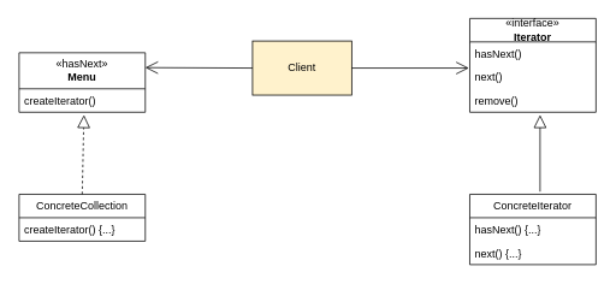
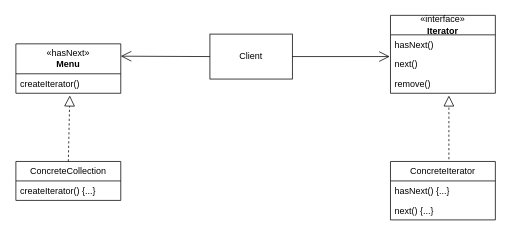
  <mxCell id="0" />
  <mxCell id="1" parent="0" />
  <mxCell id="2" value="«hasNext»&lt;br&gt;&lt;b&gt;Menu&lt;/b&gt;" style="swimlane;fontStyle=0;childLayout=stackLayout;horizontal=1;startSize=40;fillColor=none;horizontalStack=0;resizeParent=1;resizeParentMax=0;resizeLast=0;collapsible=1;marginBottom=0;whiteSpace=wrap;html=1;" vertex="1" parent="1"><mxGeometry x="20" y="58" width="140" height="66" as="geometry" /></mxCell>
  <mxCell id="3" value="createIterator()" style="text;strokeColor=none;fillColor=none;align=left;verticalAlign=top;spacingLeft=4;spacingRight=4;overflow=hidden;rotatable=0;points=[[0,0.5],[1,0.5]];portConstraint=eastwest;whiteSpace=wrap;html=1;" vertex="1" parent="2"><mxGeometry y="40" width="140" height="26" as="geometry" /></mxCell>
  <mxCell id="4" value="ConcreteCollection" style="swimlane;fontStyle=0;childLayout=stackLayout;horizontal=1;startSize=26;fillColor=none;horizontalStack=0;resizeParent=1;resizeParentMax=0;resizeLast=0;collapsible=1;marginBottom=0;whiteSpace=wrap;html=1;" vertex="1" parent="1"><mxGeometry x="20" y="215" width="140" height="52" as="geometry" /></mxCell>
  <mxCell id="5" value="createIterator() {...}" style="text;strokeColor=none;fillColor=none;align=left;verticalAlign=top;spacingLeft=4;spacingRight=4;overflow=hidden;rotatable=0;points=[[0,0.5],[1,0.5]];portConstraint=eastwest;whiteSpace=wrap;html=1;" vertex="1" parent="4"><mxGeometry y="26" width="140" height="26" as="geometry" /></mxCell>
  <mxCell id="6" value="" style="endArrow=block;dashed=1;endFill=0;endSize=12;html=1;rounded=0;exitX=0.5;exitY=0;exitDx=0;exitDy=0;entryX=0.514;entryY=1.115;entryDx=0;entryDy=0;entryPerimeter=0;" edge="1" parent="1" source="4" target="3"><mxGeometry width="160" relative="1" as="geometry"><mxPoint x="110" y="145" as="sourcePoint" /><mxPoint x="270" y="145" as="targetPoint" /></mxGeometry></mxCell>
- <mxCell id="7" value="Client" style="html=1;whiteSpace=wrap;fillColor=#fff2cc;" vertex="1" parent="1"><mxGeometry x="279" y="45" width="110" height="60" as="geometry" /></mxCell>
+ <mxCell id="7" value="Client" style="html=1;whiteSpace=wrap;" vertex="1" parent="1"><mxGeometry x="279" y="45" width="110" height="60" as="geometry" /></mxCell>
  <mxCell id="8" value="" style="endArrow=open;endFill=1;endSize=12;html=1;rounded=0;exitX=0;exitY=0.5;exitDx=0;exitDy=0;entryX=1;entryY=0.25;entryDx=0;entryDy=0;" edge="1" parent="1" source="7" target="2"><mxGeometry width="160" relative="1" as="geometry"><mxPoint x="220" y="175" as="sourcePoint" /><mxPoint x="380" y="175" as="targetPoint" /></mxGeometry></mxCell>
  <mxCell id="9" value="«interface»&lt;br&gt;&lt;b&gt;Iterator&lt;/b&gt;" style="swimlane;fontStyle=0;childLayout=stackLayout;horizontal=1;startSize=26;fillColor=none;horizontalStack=0;resizeParent=1;resizeParentMax=0;resizeLast=0;collapsible=1;marginBottom=0;whiteSpace=wrap;html=1;" vertex="1" parent="1"><mxGeometry x="520" y="20" width="140" height="104" as="geometry" /></mxCell>
  <mxCell id="10" value="hasNext()" style="text;strokeColor=none;fillColor=none;align=left;verticalAlign=top;spacingLeft=4;spacingRight=4;overflow=hidden;rotatable=0;points=[[0,0.5],[1,0.5]];portConstraint=eastwest;whiteSpace=wrap;html=1;" vertex="1" parent="9"><mxGeometry y="26" width="140" height="26" as="geometry" /></mxCell>
  <mxCell id="11" value="next()" style="text;strokeColor=none;fillColor=none;align=left;verticalAlign=top;spacingLeft=4;spacingRight=4;overflow=hidden;rotatable=0;points=[[0,0.5],[1,0.5]];portConstraint=eastwest;whiteSpace=wrap;html=1;" vertex="1" parent="9"><mxGeometry y="52" width="140" height="26" as="geometry" /></mxCell>
  <mxCell id="12" value="remove()" style="text;strokeColor=none;fillColor=none;align=left;verticalAlign=top;spacingLeft=4;spacingRight=4;overflow=hidden;rotatable=0;points=[[0,0.5],[1,0.5]];portConstraint=eastwest;whiteSpace=wrap;html=1;" vertex="1" parent="9"><mxGeometry y="78" width="140" height="26" as="geometry" /></mxCell>
  <mxCell id="13" value="" style="endArrow=open;endFill=1;endSize=12;html=1;rounded=0;exitX=1;exitY=0.5;exitDx=0;exitDy=0;entryX=-0.007;entryY=0.115;entryDx=0;entryDy=0;entryPerimeter=0;" edge="1" parent="1" source="7" target="11"><mxGeometry width="160" relative="1" as="geometry"><mxPoint x="289" y="85" as="sourcePoint" /><mxPoint x="170" y="82" as="targetPoint" /></mxGeometry></mxCell>
  <mxCell id="14" value="ConcreteIterator" style="swimlane;fontStyle=0;childLayout=stackLayout;horizontal=1;startSize=26;fillColor=none;horizontalStack=0;resizeParent=1;resizeParentMax=0;resizeLast=0;collapsible=1;marginBottom=0;whiteSpace=wrap;html=1;" vertex="1" parent="1"><mxGeometry x="520" y="215" width="140" height="78" as="geometry" /></mxCell>
  <mxCell id="15" value="hasNext() {...}" style="text;strokeColor=none;fillColor=none;align=left;verticalAlign=top;spacingLeft=4;spacingRight=4;overflow=hidden;rotatable=0;points=[[0,0.5],[1,0.5]];portConstraint=eastwest;whiteSpace=wrap;html=1;" vertex="1" parent="14"><mxGeometry y="26" width="140" height="26" as="geometry" /></mxCell>
  <mxCell id="16" value="next() {...}" style="text;strokeColor=none;fillColor=none;align=left;verticalAlign=top;spacingLeft=4;spacingRight=4;overflow=hidden;rotatable=0;points=[[0,0.5],[1,0.5]];portConstraint=eastwest;whiteSpace=wrap;html=1;" vertex="1" parent="14"><mxGeometry y="52" width="140" height="26" as="geometry" /></mxCell>
- <mxCell id="17" value="" style="endArrow=block;dashed=0;endFill=0;endSize=12;html=1;rounded=0;exitX=0.557;exitY=-0.038;exitDx=0;exitDy=0;entryX=0.557;entryY=1.115;entryDx=0;entryDy=0;entryPerimeter=0;exitPerimeter=0;" edge="1" parent="1" source="14" target="12"><mxGeometry width="160" relative="1" as="geometry"><mxPoint x="100" y="225" as="sourcePoint" /><mxPoint x="100" y="134" as="targetPoint" /></mxGeometry></mxCell>
+ <mxCell id="17" value="" style="endArrow=block;dashed=1;endFill=0;endSize=12;html=1;rounded=0;exitX=0.557;exitY=-0.038;exitDx=0;exitDy=0;entryX=0.557;entryY=1.115;entryDx=0;entryDy=0;entryPerimeter=0;exitPerimeter=0;" edge="1" parent="1" source="14" target="12"><mxGeometry width="160" relative="1" as="geometry"><mxPoint x="100" y="225" as="sourcePoint" /><mxPoint x="100" y="134" as="targetPoint" /></mxGeometry></mxCell>
